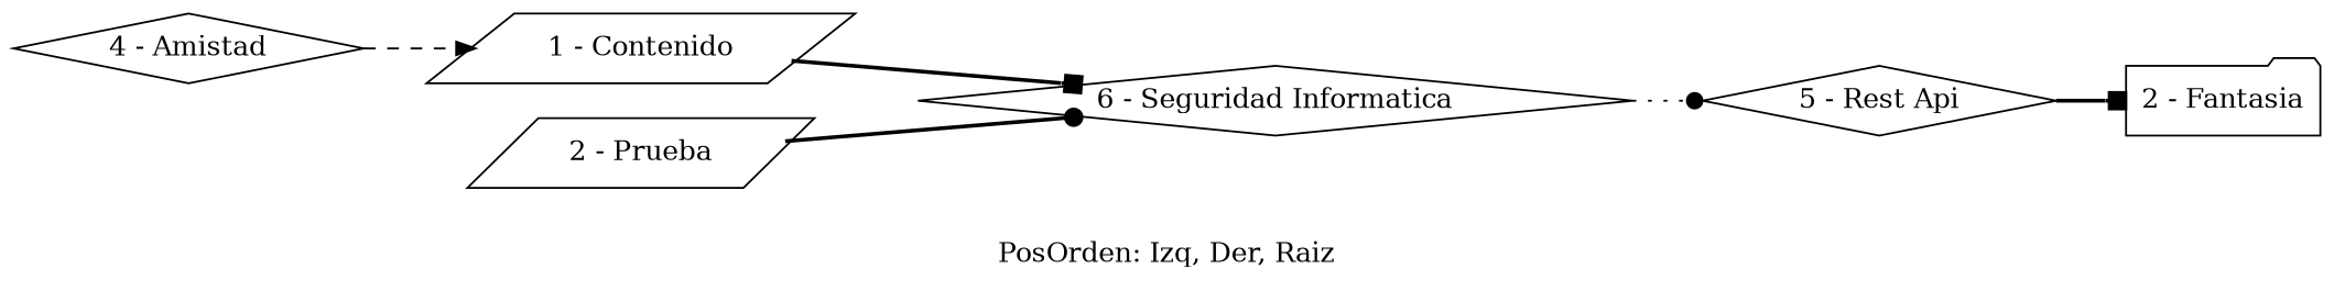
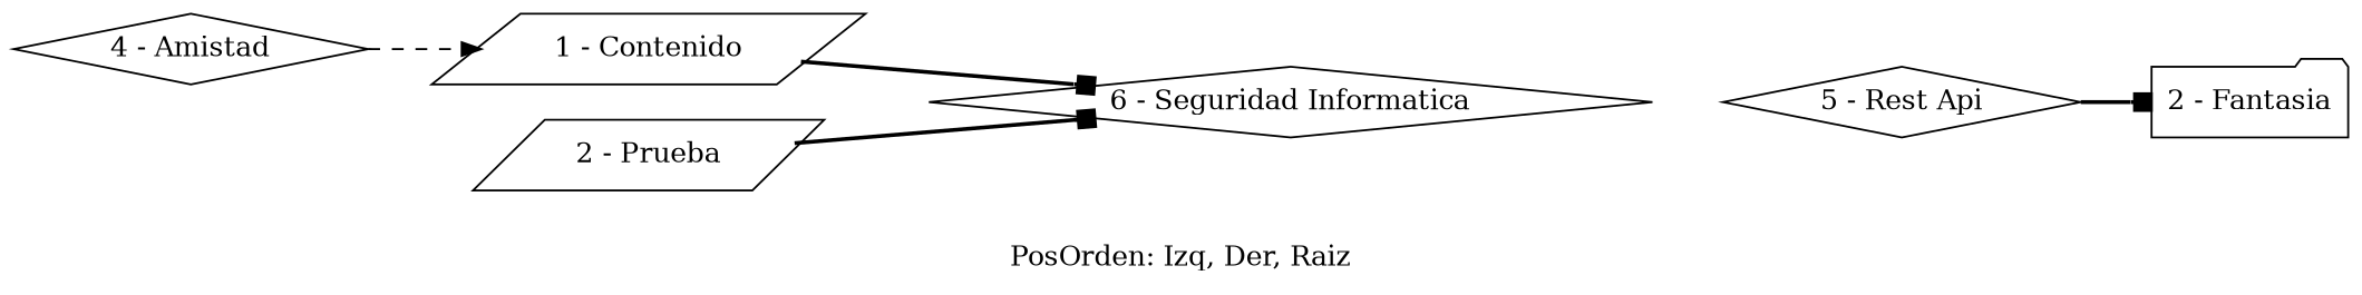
  digraph {
    label="PosOrden: Izq, Der, Raiz"
    rankdir=LR
    node [shape=diamond]
    edge [arrowhead=box style=bold]
    n1 [label="4 - Amistad"]
    n2 [label="1 - Contenido" shape=parallelogram]
    n3 [label="6 - Seguridad Informatica"]
    n4 [label="2 - Prueba" shape=parallelogram]
    n5 [label="5 - Rest Api"]
    n6 [label="2 - Fantasia" shape=folder]
    n1 -> n2 [arrowhead=normal style=dashed]
    n2 -> n3
-   n3 -> n5 [arrowhead=dot style=dotted]
-   n4 -> n3 [arrowhead=dot]
+   n4 -> n3
    n5 -> n6
  }
